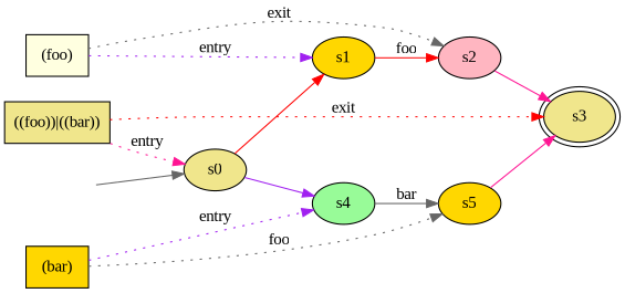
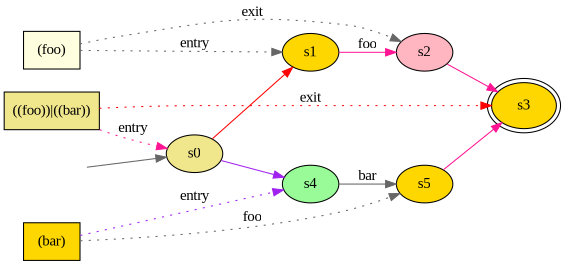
  digraph {
    fontname="Liberation Serif"
    rankdir=LR
    node [fillcolor=gold fontname="Liberation Serif" style=filled]
    edge [color=gray40 fontname="Liberation Serif"]
    n1 [fillcolor=lightyellow label="(foo)" shape=box]
    n2 [label="(bar)" shape=box]
    n3 [fillcolor=khaki label="((foo))|((bar))" shape=box]
    s1
    s2 [fillcolor=lightpink]
    s4 [fillcolor=palegreen]
    s5
    s0 [fillcolor=khaki]
-   s3 [fillcolor=khaki peripheries=2]
+   s3 [peripheries=2]
    _start_ [style=invis fillcolor=""]
    subgraph sub_1 {
      rank=same
      n1
      n2
      n3
    }
-   n1 -> s1 [color=purple label=entry style=dotted]
+   n1 -> s1 [label=entry style=dotted]
    n1 -> s2 [label=exit style=dotted]
    n2 -> s4 [color=purple label=entry style=dotted]
    n2 -> s5 [label=foo style=dotted]
    n3 -> s0 [color=deeppink label=entry style=dotted]
    n3 -> s3 [color=red label=exit style=dotted]
-   s1 -> s2 [color=red label=foo]
+   s1 -> s2 [color=deeppink label=foo]
    s2 -> s3 [color=deeppink]
    s4 -> s5 [label=bar]
    s5 -> s3 [color=deeppink]
    s0 -> s1 [color=red]
    s0 -> s4 [color=purple]
    _start_ -> s0
  }
